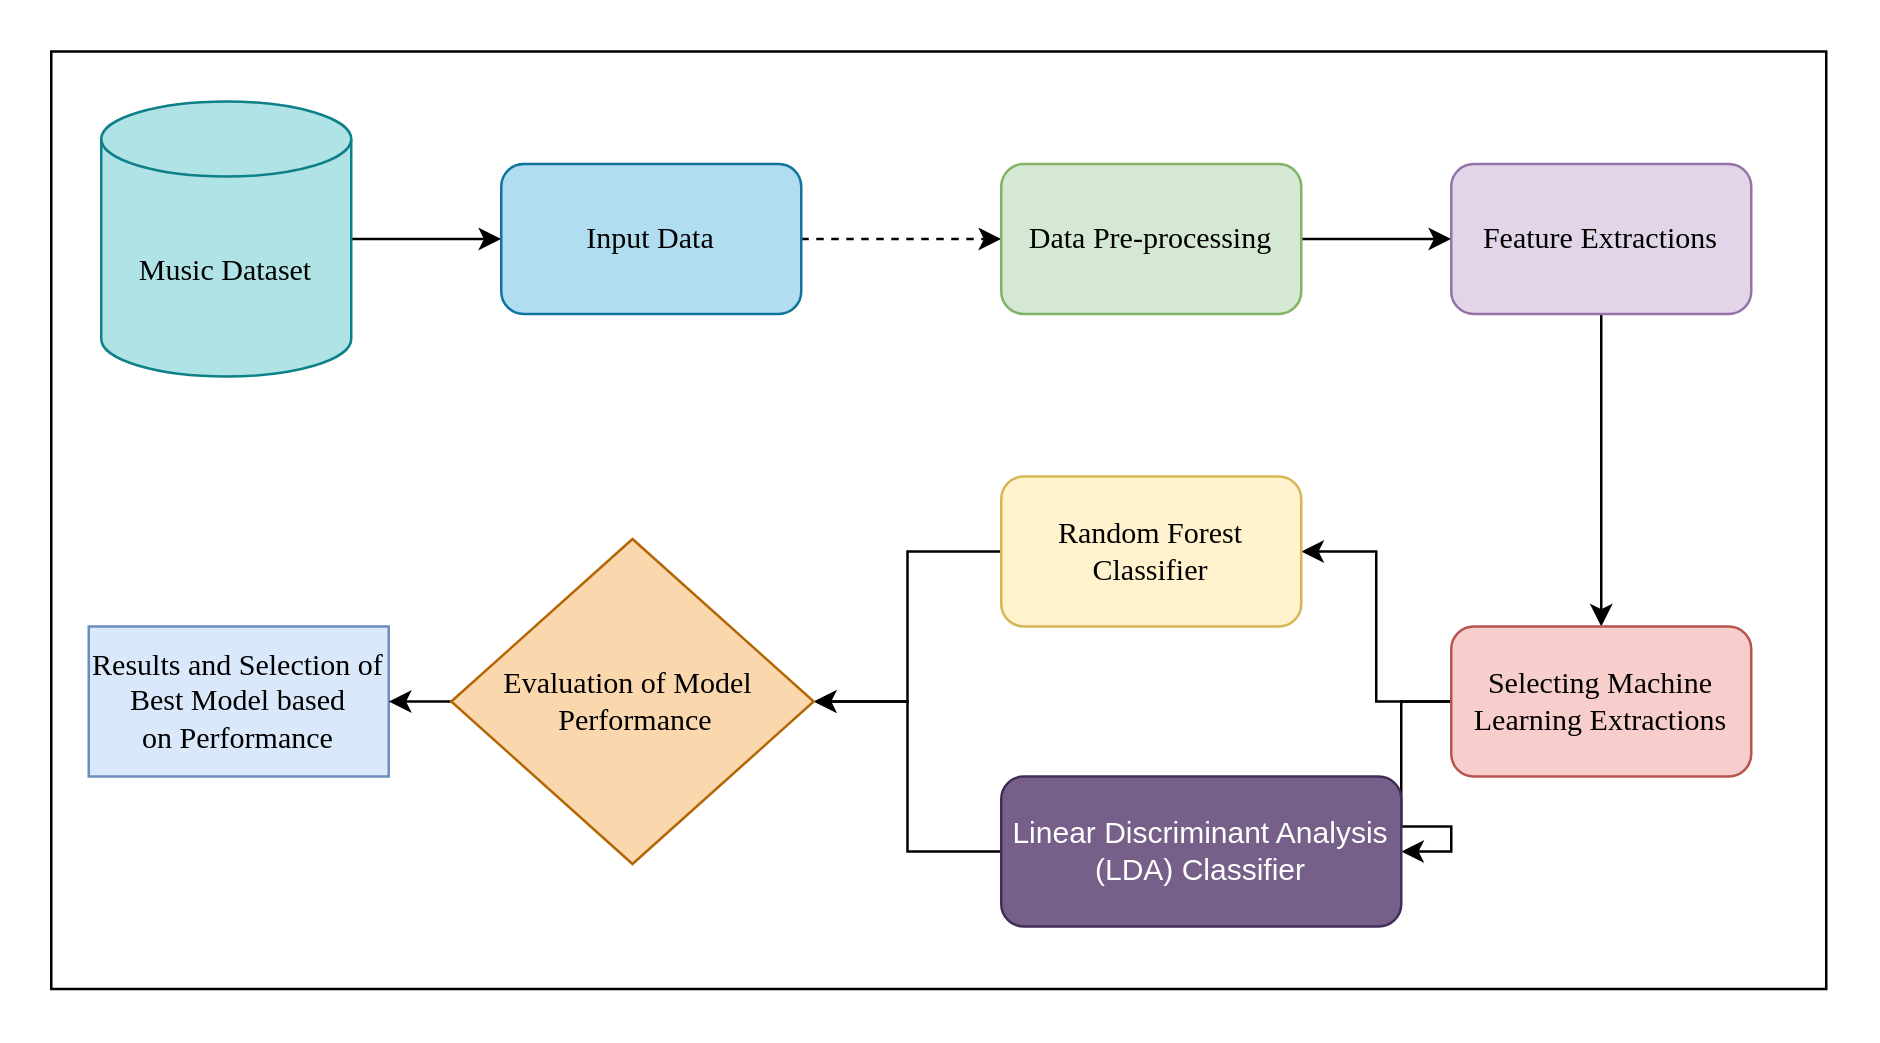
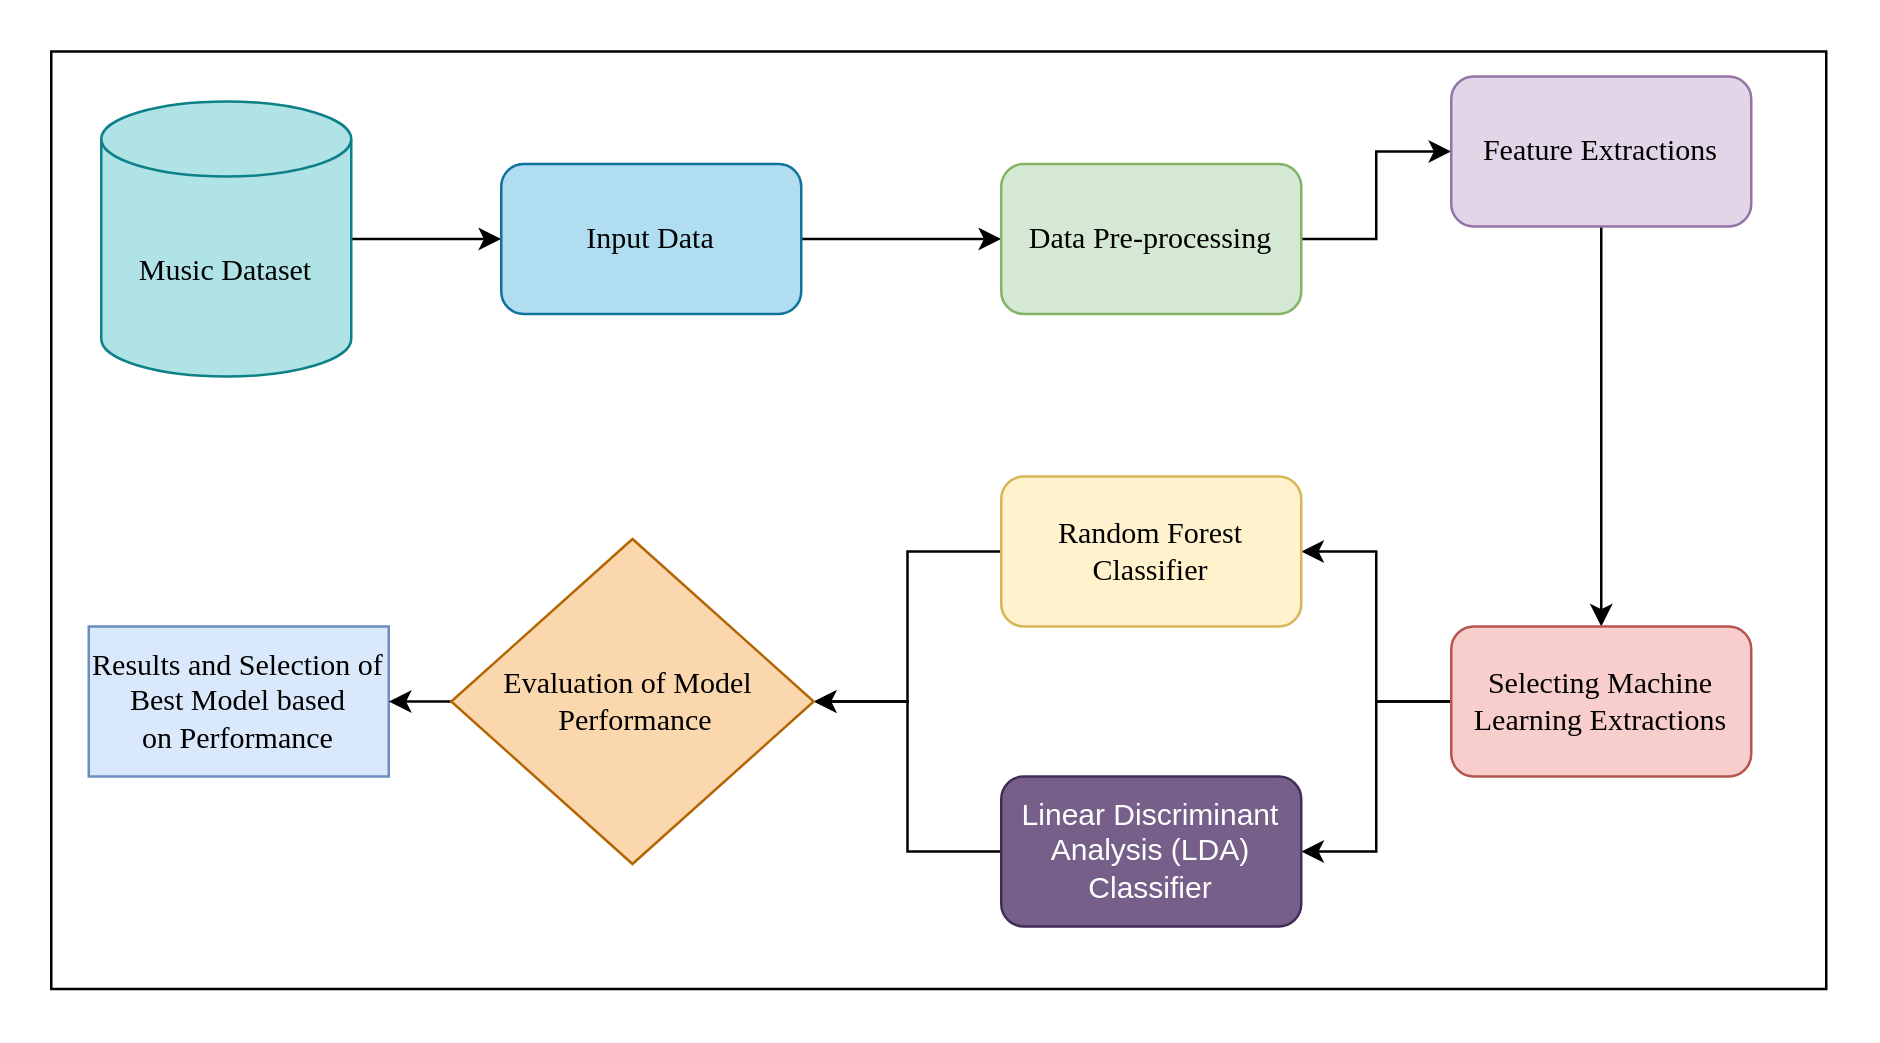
  <mxCell id="0" />
  <mxCell id="1" parent="0" />
  <mxCell id="2" value="" style="rounded=0;whiteSpace=wrap;html=1;labelBorderColor=#00CCCC;fontColor=#00CCCC;" vertex="1" parent="1"><mxGeometry x="20" y="20" width="710" height="375" as="geometry" /></mxCell>
  <mxCell id="3" style="edgeStyle=orthogonalEdgeStyle;rounded=0;orthogonalLoop=1;jettySize=auto;html=1;exitX=1;exitY=0.5;exitDx=0;exitDy=0;exitPerimeter=0;entryX=0;entryY=0.5;entryDx=0;entryDy=0;" edge="1" parent="1" source="4" target="6"><mxGeometry relative="1" as="geometry" /></mxCell>
  <mxCell id="4" value="&lt;font face=&quot;Times New Roman&quot;&gt;Music Dataset&lt;/font&gt;" style="shape=cylinder3;whiteSpace=wrap;html=1;boundedLbl=1;backgroundOutline=1;size=15;fillColor=#b0e3e6;strokeColor=#0e8088;" vertex="1" parent="1"><mxGeometry x="40" y="40" width="100" height="110" as="geometry" /></mxCell>
- <mxCell id="5" style="edgeStyle=orthogonalEdgeStyle;rounded=0;orthogonalLoop=1;jettySize=auto;html=1;exitX=1;exitY=0.5;exitDx=0;exitDy=0;entryX=0;entryY=0.5;entryDx=0;entryDy=0;dashed=1;" edge="1" parent="1" source="6" target="8"><mxGeometry relative="1" as="geometry" /></mxCell>
+ <mxCell id="5" style="edgeStyle=orthogonalEdgeStyle;rounded=0;orthogonalLoop=1;jettySize=auto;html=1;exitX=1;exitY=0.5;exitDx=0;exitDy=0;entryX=0;entryY=0.5;entryDx=0;entryDy=0;" edge="1" parent="1" source="6" target="8"><mxGeometry relative="1" as="geometry" /></mxCell>
  <mxCell id="6" value="&lt;font face=&quot;Times New Roman&quot;&gt;Input Data&lt;/font&gt;" style="rounded=1;whiteSpace=wrap;html=1;fillColor=#b1ddf0;strokeColor=#10739e;" vertex="1" parent="1"><mxGeometry x="200" y="65" width="120" height="60" as="geometry" /></mxCell>
  <mxCell id="7" style="edgeStyle=orthogonalEdgeStyle;rounded=0;orthogonalLoop=1;jettySize=auto;html=1;exitX=1;exitY=0.5;exitDx=0;exitDy=0;entryX=0;entryY=0.5;entryDx=0;entryDy=0;" edge="1" parent="1" source="8" target="10"><mxGeometry relative="1" as="geometry" /></mxCell>
  <mxCell id="8" value="&lt;font face=&quot;Times New Roman&quot;&gt;Data Pre-processing&lt;/font&gt;" style="rounded=1;whiteSpace=wrap;html=1;fillColor=#d5e8d4;strokeColor=#82b366;" vertex="1" parent="1"><mxGeometry x="400" y="65" width="120" height="60" as="geometry" /></mxCell>
  <mxCell id="9" style="edgeStyle=orthogonalEdgeStyle;rounded=0;orthogonalLoop=1;jettySize=auto;html=1;exitX=0.5;exitY=1;exitDx=0;exitDy=0;entryX=0.5;entryY=0;entryDx=0;entryDy=0;" edge="1" parent="1" source="10" target="13"><mxGeometry relative="1" as="geometry" /></mxCell>
- <mxCell id="10" value="&lt;font face=&quot;Times New Roman&quot;&gt;Feature Extractions&lt;/font&gt;" style="rounded=1;whiteSpace=wrap;html=1;fillColor=#e1d5e7;strokeColor=#9673a6;" vertex="1" parent="1"><mxGeometry x="580" y="65" width="120" height="60" as="geometry" /></mxCell>
+ <mxCell id="10" value="&lt;font face=&quot;Times New Roman&quot;&gt;Feature Extractions&lt;/font&gt;" style="rounded=1;whiteSpace=wrap;html=1;fillColor=#e1d5e7;strokeColor=#9673a6;" vertex="1" parent="1"><mxGeometry x="580" y="30" width="120" height="60" as="geometry" /></mxCell>
  <mxCell id="11" style="edgeStyle=orthogonalEdgeStyle;rounded=0;orthogonalLoop=1;jettySize=auto;html=1;entryX=1;entryY=0.5;entryDx=0;entryDy=0;" edge="1" parent="1" source="13" target="15"><mxGeometry relative="1" as="geometry" /></mxCell>
  <mxCell id="12" style="edgeStyle=orthogonalEdgeStyle;rounded=0;orthogonalLoop=1;jettySize=auto;html=1;entryX=1;entryY=0.5;entryDx=0;entryDy=0;" edge="1" parent="1" source="13" target="17"><mxGeometry relative="1" as="geometry" /></mxCell>
  <mxCell id="13" value="&lt;font face=&quot;Times New Roman&quot;&gt;Selecting Machine Learning Extractions&lt;/font&gt;" style="rounded=1;whiteSpace=wrap;html=1;fillColor=#f8cecc;strokeColor=#b85450;" vertex="1" parent="1"><mxGeometry x="580" y="250" width="120" height="60" as="geometry" /></mxCell>
  <mxCell id="14" style="edgeStyle=orthogonalEdgeStyle;rounded=0;orthogonalLoop=1;jettySize=auto;html=1;" edge="1" parent="1" source="15" target="20"><mxGeometry relative="1" as="geometry" /></mxCell>
  <mxCell id="15" value="&lt;font face=&quot;Times New Roman&quot;&gt;Random Forest Classifier&lt;/font&gt;" style="rounded=1;whiteSpace=wrap;html=1;fillColor=#fff2cc;strokeColor=#d6b656;" vertex="1" parent="1"><mxGeometry x="400" y="190" width="120" height="60" as="geometry" /></mxCell>
  <mxCell id="16" style="edgeStyle=orthogonalEdgeStyle;rounded=0;orthogonalLoop=1;jettySize=auto;html=1;exitX=0;exitY=0.5;exitDx=0;exitDy=0;" edge="1" parent="1" source="17" target="20"><mxGeometry relative="1" as="geometry" /></mxCell>
- <mxCell id="17" value="Linear Discriminant Analysis (LDA) Classifier" style="rounded=1;whiteSpace=wrap;html=1;fillColor=#76608a;strokeColor=#432D57;fontColor=#ffffff;" vertex="1" parent="1"><mxGeometry x="400" y="310" width="160" height="60" as="geometry" /></mxCell>
+ <mxCell id="17" value="Linear Discriminant Analysis (LDA) Classifier" style="rounded=1;whiteSpace=wrap;html=1;fillColor=#76608a;strokeColor=#432D57;fontColor=#ffffff;" vertex="1" parent="1"><mxGeometry x="400" y="310" width="120" height="60" as="geometry" /></mxCell>
  <mxCell id="18" value="&lt;font face=&quot;Times New Roman&quot;&gt;Results and Selection of Best Model based on&amp;nbsp;Performance&lt;/font&gt;" style="rounded=0;whiteSpace=wrap;html=1;fillColor=#dae8fc;strokeColor=#6c8ebf;" vertex="1" parent="1"><mxGeometry x="35" y="250" width="120" height="60" as="geometry" /></mxCell>
  <mxCell id="19" style="edgeStyle=orthogonalEdgeStyle;rounded=0;orthogonalLoop=1;jettySize=auto;html=1;exitX=0;exitY=0.5;exitDx=0;exitDy=0;entryX=1;entryY=0.5;entryDx=0;entryDy=0;" edge="1" parent="1" source="20" target="18"><mxGeometry relative="1" as="geometry" /></mxCell>
  <mxCell id="20" value="&lt;font face=&quot;Times New Roman&quot;&gt;Evaluation of Model&amp;nbsp; &amp;nbsp;Performance&lt;/font&gt;" style="rhombus;whiteSpace=wrap;html=1;fillColor=#fad7ac;strokeColor=#b46504;" vertex="1" parent="1"><mxGeometry x="180" y="215" width="145" height="130" as="geometry" /></mxCell>
